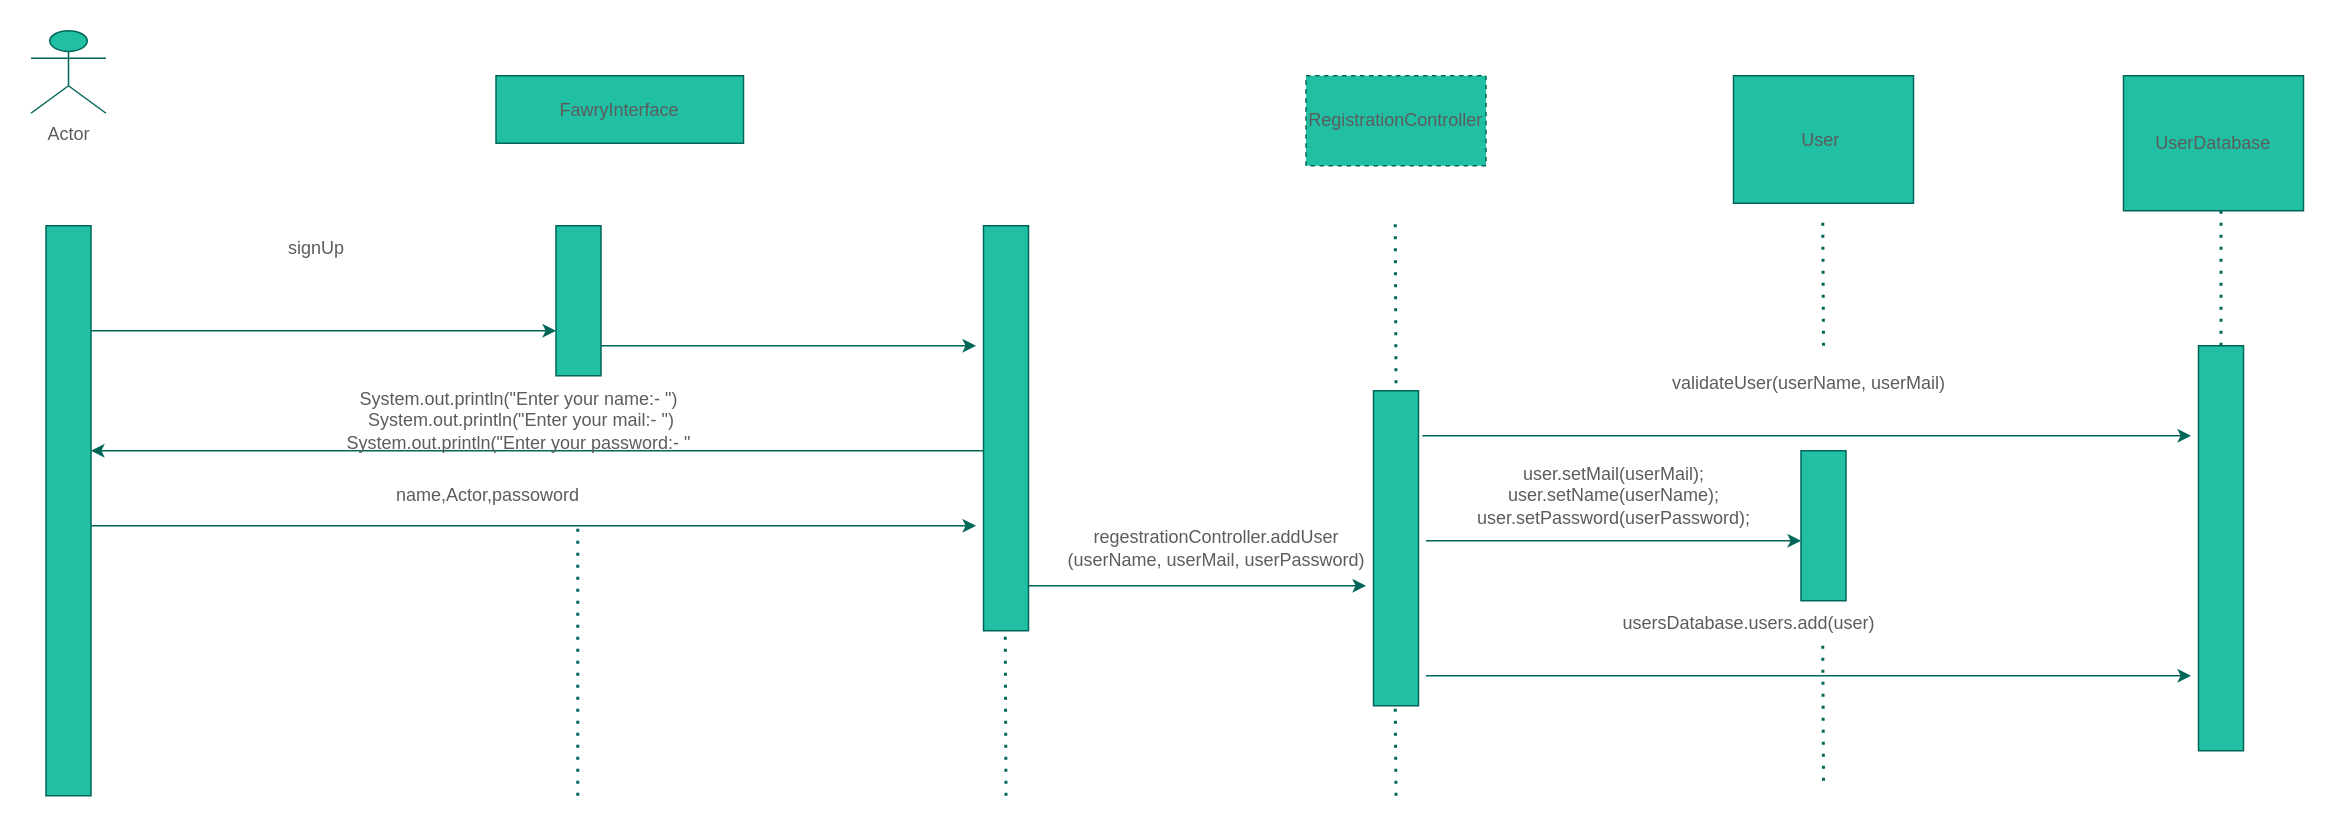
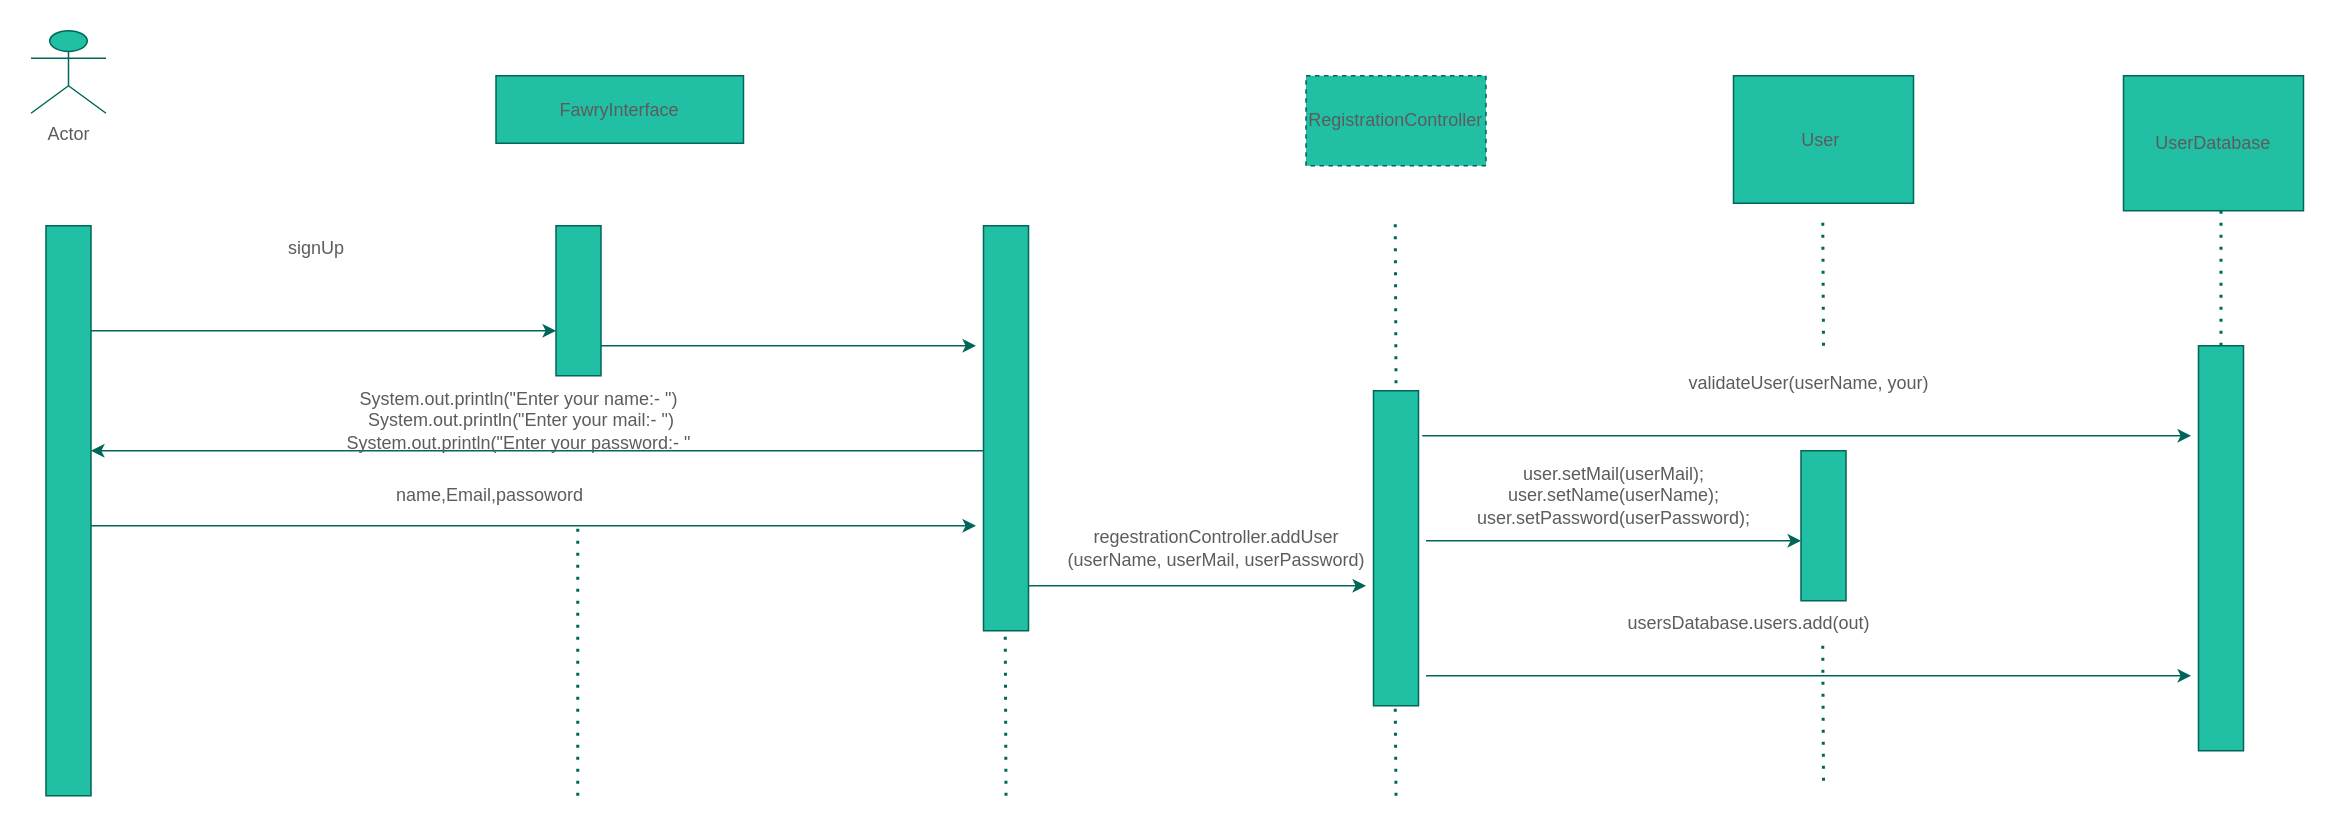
  <mxCell id="0" />
  <mxCell id="1" parent="0" />
  <mxCell id="2" value="Actor" style="shape=umlActor;verticalLabelPosition=bottom;verticalAlign=top;html=1;outlineConnect=0;fillColor=#21C0A5;strokeColor=#006658;fontColor=#5C5C5C;rounded=0;" vertex="1" parent="1"><mxGeometry x="20" y="20" width="50" height="55" as="geometry" /></mxCell>
  <mxCell id="3" value="FawryInterface" style="rounded=0;whiteSpace=wrap;html=1;fillColor=#21C0A5;strokeColor=#006658;fontColor=#5C5C5C;" vertex="1" parent="1"><mxGeometry x="330" y="50" width="165" height="45" as="geometry" /></mxCell>
  <mxCell id="4" value="User&amp;nbsp;" style="rounded=0;whiteSpace=wrap;html=1;fillColor=#21C0A5;strokeColor=#006658;fontColor=#5C5C5C;" vertex="1" parent="1"><mxGeometry x="1155" y="50" width="120" height="85" as="geometry" /></mxCell>
  <mxCell id="5" value="" style="rounded=0;whiteSpace=wrap;html=1;fillColor=#21C0A5;strokeColor=#006658;fontColor=#5C5C5C;" vertex="1" parent="1"><mxGeometry x="370" y="150" width="30" height="100" as="geometry" /></mxCell>
  <mxCell id="6" value="" style="rounded=0;whiteSpace=wrap;html=1;fillColor=#21C0A5;strokeColor=#006658;fontColor=#5C5C5C;" vertex="1" parent="1"><mxGeometry x="30" y="150" width="30" height="380" as="geometry" /></mxCell>
  <mxCell id="7" value="RegistrationController" style="rounded=0;whiteSpace=wrap;html=1;fillColor=#21C0A5;strokeColor=#006658;fontColor=#5C5C5C;dashed=1;" vertex="1" parent="1"><mxGeometry x="870" y="50" width="120" height="60" as="geometry" /></mxCell>
  <mxCell id="8" value="" style="endArrow=classic;html=1;rounded=0;strokeColor=#006658;fontColor=#5C5C5C;" edge="1" parent="1"><mxGeometry width="50" height="50" relative="1" as="geometry"><mxPoint x="60" y="220" as="sourcePoint" /><mxPoint x="370" y="220" as="targetPoint" /></mxGeometry></mxCell>
  <mxCell id="9" value="signUp" style="text;html=1;align=center;verticalAlign=middle;resizable=0;points=[];autosize=1;strokeColor=none;fillColor=none;fontColor=#5C5C5C;rounded=0;" vertex="1" parent="1"><mxGeometry x="180" y="150" width="60" height="30" as="geometry" /></mxCell>
  <mxCell id="10" value="" style="endArrow=classic;html=1;rounded=0;strokeColor=#006658;fontColor=#5C5C5C;" edge="1" parent="1"><mxGeometry width="50" height="50" relative="1" as="geometry"><mxPoint x="400" y="230" as="sourcePoint" /><mxPoint x="650" y="230" as="targetPoint" /></mxGeometry></mxCell>
  <mxCell id="11" value="" style="rounded=0;whiteSpace=wrap;html=1;fillColor=#21C0A5;strokeColor=#006658;fontColor=#5C5C5C;" vertex="1" parent="1"><mxGeometry x="655" y="150" width="30" height="270" as="geometry" /></mxCell>
  <mxCell id="12" value="" style="endArrow=classic;html=1;rounded=0;strokeColor=#006658;fontColor=#5C5C5C;" edge="1" parent="1"><mxGeometry width="50" height="50" relative="1" as="geometry"><mxPoint x="655" y="300" as="sourcePoint" /><mxPoint x="60" y="300" as="targetPoint" /></mxGeometry></mxCell>
  <mxCell id="13" value="&lt;span style=&quot;font-size: 12px;&quot;&gt;System.out.println(&quot;Enter your name:- &quot;)&lt;/span&gt;&lt;br&gt;&lt;span style=&quot;font-size: 12px;&quot;&gt;&amp;nbsp;System.out.println(&quot;Enter your mail:- &quot;)&lt;/span&gt;&lt;br&gt;&lt;span style=&quot;font-size: 12px;&quot;&gt;System.out.println(&quot;Enter your password:- &quot;&lt;/span&gt;" style="text;html=1;align=center;verticalAlign=middle;resizable=0;points=[];autosize=1;strokeColor=none;fillColor=none;fontColor=#5C5C5C;rounded=0;" vertex="1" parent="1"><mxGeometry x="220" y="250" width="250" height="60" as="geometry" /></mxCell>
  <mxCell id="14" value="" style="endArrow=classic;html=1;rounded=0;strokeColor=#006658;fontColor=#5C5C5C;" edge="1" parent="1"><mxGeometry width="50" height="50" relative="1" as="geometry"><mxPoint x="60" y="350" as="sourcePoint" /><mxPoint x="650" y="350" as="targetPoint" /></mxGeometry></mxCell>
  <mxCell id="15" value="&lt;span style=&quot;font-size: 12px;&quot;&gt;regestrationController.addUser&lt;br&gt;(userName, userMail, userPassword)&lt;/span&gt;" style="text;html=1;align=center;verticalAlign=middle;resizable=0;points=[];autosize=1;strokeColor=none;fillColor=none;fontColor=#5C5C5C;rounded=0;" vertex="1" parent="1"><mxGeometry x="700" y="345" width="220" height="40" as="geometry" /></mxCell>
- <mxCell id="16" value="name,Actor,passoword&lt;span style=&quot;white-space: pre;&quot;&gt;&#09;&lt;/span&gt;" style="text;html=1;align=center;verticalAlign=middle;resizable=0;points=[];autosize=1;strokeColor=none;fillColor=none;fontColor=#5C5C5C;rounded=0;" vertex="1" parent="1"><mxGeometry x="250" y="315" width="160" height="30" as="geometry" /></mxCell>
+ <mxCell id="16" value="name,Email,passoword&lt;span style=&quot;white-space: pre;&quot;&gt;&#09;&lt;/span&gt;" style="text;html=1;align=center;verticalAlign=middle;resizable=0;points=[];autosize=1;strokeColor=none;fillColor=none;fontColor=#5C5C5C;rounded=0;" vertex="1" parent="1"><mxGeometry x="250" y="315" width="160" height="30" as="geometry" /></mxCell>
  <mxCell id="17" value="" style="endArrow=classic;html=1;rounded=0;strokeColor=#006658;fontColor=#5C5C5C;" edge="1" parent="1"><mxGeometry width="50" height="50" relative="1" as="geometry"><mxPoint x="685" y="390" as="sourcePoint" /><mxPoint x="910" y="390" as="targetPoint" /></mxGeometry></mxCell>
  <mxCell id="18" value="" style="rounded=0;whiteSpace=wrap;html=1;fillColor=#21C0A5;strokeColor=#006658;fontColor=#5C5C5C;" vertex="1" parent="1"><mxGeometry x="915" y="260" width="30" height="210" as="geometry" /></mxCell>
  <mxCell id="19" value="" style="endArrow=classic;html=1;rounded=0;strokeColor=#006658;fontColor=#5C5C5C;" edge="1" parent="1"><mxGeometry width="50" height="50" relative="1" as="geometry"><mxPoint x="950" y="360" as="sourcePoint" /><mxPoint x="1200" y="360" as="targetPoint" /></mxGeometry></mxCell>
  <mxCell id="20" value="" style="rounded=0;whiteSpace=wrap;html=1;fillColor=#21C0A5;strokeColor=#006658;fontColor=#5C5C5C;" vertex="1" parent="1"><mxGeometry x="1200" y="300" width="30" height="100" as="geometry" /></mxCell>
  <mxCell id="21" value="&lt;div&gt;&lt;span style=&quot;font-size: 12px;&quot;&gt;&lt;span style=&quot;&quot;&gt;&#09;&lt;/span&gt;user.setMail(userMail);&lt;/span&gt;&lt;/div&gt;&lt;div&gt;&lt;span style=&quot;font-size: 12px;&quot;&gt;&lt;span style=&quot;&quot;&gt;&#09;&#09;&#09;&lt;/span&gt;user.setName(userName);&lt;/span&gt;&lt;/div&gt;&lt;div&gt;&lt;span style=&quot;font-size: 12px;&quot;&gt;&lt;span style=&quot;&quot;&gt;&#09;&#09;&#09;&lt;/span&gt;user.setPassword(userPassword);&lt;/span&gt;&lt;/div&gt;" style="text;html=1;align=center;verticalAlign=middle;resizable=0;points=[];autosize=1;strokeColor=none;fillColor=none;fontColor=#5C5C5C;rounded=0;" vertex="1" parent="1"><mxGeometry x="970" y="300" width="210" height="60" as="geometry" /></mxCell>
  <mxCell id="22" value="UserDatabase" style="rounded=0;whiteSpace=wrap;html=1;fillColor=#21C0A5;strokeColor=#006658;fontColor=#5C5C5C;" vertex="1" parent="1"><mxGeometry x="1415" y="50" width="120" height="90" as="geometry" /></mxCell>
  <mxCell id="23" value="" style="endArrow=classic;html=1;rounded=0;strokeColor=#006658;fontColor=#5C5C5C;" edge="1" parent="1"><mxGeometry width="50" height="50" relative="1" as="geometry"><mxPoint x="950" y="450" as="sourcePoint" /><mxPoint x="1460" y="450" as="targetPoint" /></mxGeometry></mxCell>
  <mxCell id="24" value="" style="rounded=0;whiteSpace=wrap;html=1;fillColor=#21C0A5;strokeColor=#006658;fontColor=#5C5C5C;" vertex="1" parent="1"><mxGeometry x="1465" y="230" width="30" height="270" as="geometry" /></mxCell>
- <mxCell id="25" value="usersDatabase.users.add(user)" style="text;html=1;align=center;verticalAlign=middle;resizable=0;points=[];autosize=1;strokeColor=none;fillColor=none;fontColor=#5C5C5C;rounded=0;" vertex="1" parent="1"><mxGeometry x="1070" y="400" width="190" height="30" as="geometry" /></mxCell>
+ <mxCell id="25" value="usersDatabase.users.add(out)" style="text;html=1;align=center;verticalAlign=middle;resizable=0;points=[];autosize=1;strokeColor=none;fillColor=none;fontColor=#5C5C5C;rounded=0;" vertex="1" parent="1"><mxGeometry x="1070" y="400" width="190" height="30" as="geometry" /></mxCell>
  <mxCell id="26" value="" style="endArrow=classic;html=1;rounded=0;strokeColor=#006658;fontColor=#5C5C5C;" edge="1" parent="1"><mxGeometry width="50" height="50" relative="1" as="geometry"><mxPoint x="947.5" y="290" as="sourcePoint" /><mxPoint x="1460" y="290" as="targetPoint" /></mxGeometry></mxCell>
- <mxCell id="27" value="validateUser(userName, userMail)" style="text;html=1;align=center;verticalAlign=middle;resizable=0;points=[];autosize=1;strokeColor=none;fillColor=none;fontColor=#5C5C5C;rounded=0;" vertex="1" parent="1"><mxGeometry x="1100" y="240" width="210" height="30" as="geometry" /></mxCell>
+ <mxCell id="27" value="validateUser(userName, your)" style="text;html=1;align=center;verticalAlign=middle;resizable=0;points=[];autosize=1;strokeColor=none;fillColor=none;fontColor=#5C5C5C;rounded=0;" vertex="1" parent="1"><mxGeometry x="1100" y="240" width="210" height="30" as="geometry" /></mxCell>
  <mxCell id="28" value="" style="endArrow=none;dashed=1;html=1;dashPattern=1 3;strokeWidth=2;rounded=0;strokeColor=#006658;fontColor=#5C5C5C;" edge="1" parent="1"><mxGeometry width="50" height="50" relative="1" as="geometry"><mxPoint x="384.5" y="530" as="sourcePoint" /><mxPoint x="384.5" y="350" as="targetPoint" /></mxGeometry></mxCell>
  <mxCell id="29" value="" style="endArrow=none;dashed=1;html=1;dashPattern=1 3;strokeWidth=2;rounded=0;strokeColor=#006658;fontColor=#5C5C5C;" edge="1" parent="1"><mxGeometry width="50" height="50" relative="1" as="geometry"><mxPoint x="670" y="530" as="sourcePoint" /><mxPoint x="669.5" y="420" as="targetPoint" /></mxGeometry></mxCell>
  <mxCell id="30" value="" style="endArrow=none;dashed=1;html=1;dashPattern=1 3;strokeWidth=2;rounded=0;strokeColor=#006658;fontColor=#5C5C5C;" edge="1" parent="1"><mxGeometry width="50" height="50" relative="1" as="geometry"><mxPoint x="930" y="255" as="sourcePoint" /><mxPoint x="929.5" y="145" as="targetPoint" /></mxGeometry></mxCell>
  <mxCell id="31" value="" style="endArrow=none;dashed=1;html=1;dashPattern=1 3;strokeWidth=2;rounded=0;strokeColor=#006658;fontColor=#5C5C5C;" edge="1" parent="1"><mxGeometry width="50" height="50" relative="1" as="geometry"><mxPoint x="930" y="530" as="sourcePoint" /><mxPoint x="929.5" y="470" as="targetPoint" /></mxGeometry></mxCell>
  <mxCell id="32" value="" style="endArrow=none;dashed=1;html=1;dashPattern=1 3;strokeWidth=2;rounded=0;strokeColor=#006658;fontColor=#5C5C5C;" edge="1" parent="1"><mxGeometry width="50" height="50" relative="1" as="geometry"><mxPoint x="1215" y="230" as="sourcePoint" /><mxPoint x="1214.5" y="145" as="targetPoint" /></mxGeometry></mxCell>
  <mxCell id="33" value="" style="endArrow=none;dashed=1;html=1;dashPattern=1 3;strokeWidth=2;rounded=0;strokeColor=#006658;fontColor=#5C5C5C;" edge="1" parent="1"><mxGeometry width="50" height="50" relative="1" as="geometry"><mxPoint x="1215" y="520" as="sourcePoint" /><mxPoint x="1214.5" y="430" as="targetPoint" /></mxGeometry></mxCell>
  <mxCell id="34" value="" style="endArrow=none;dashed=1;html=1;dashPattern=1 3;strokeWidth=2;rounded=0;strokeColor=#006658;fontColor=#5C5C5C;" edge="1" parent="1"><mxGeometry width="50" height="50" relative="1" as="geometry"><mxPoint x="1480" y="230" as="sourcePoint" /><mxPoint x="1480" y="140" as="targetPoint" /></mxGeometry></mxCell>
